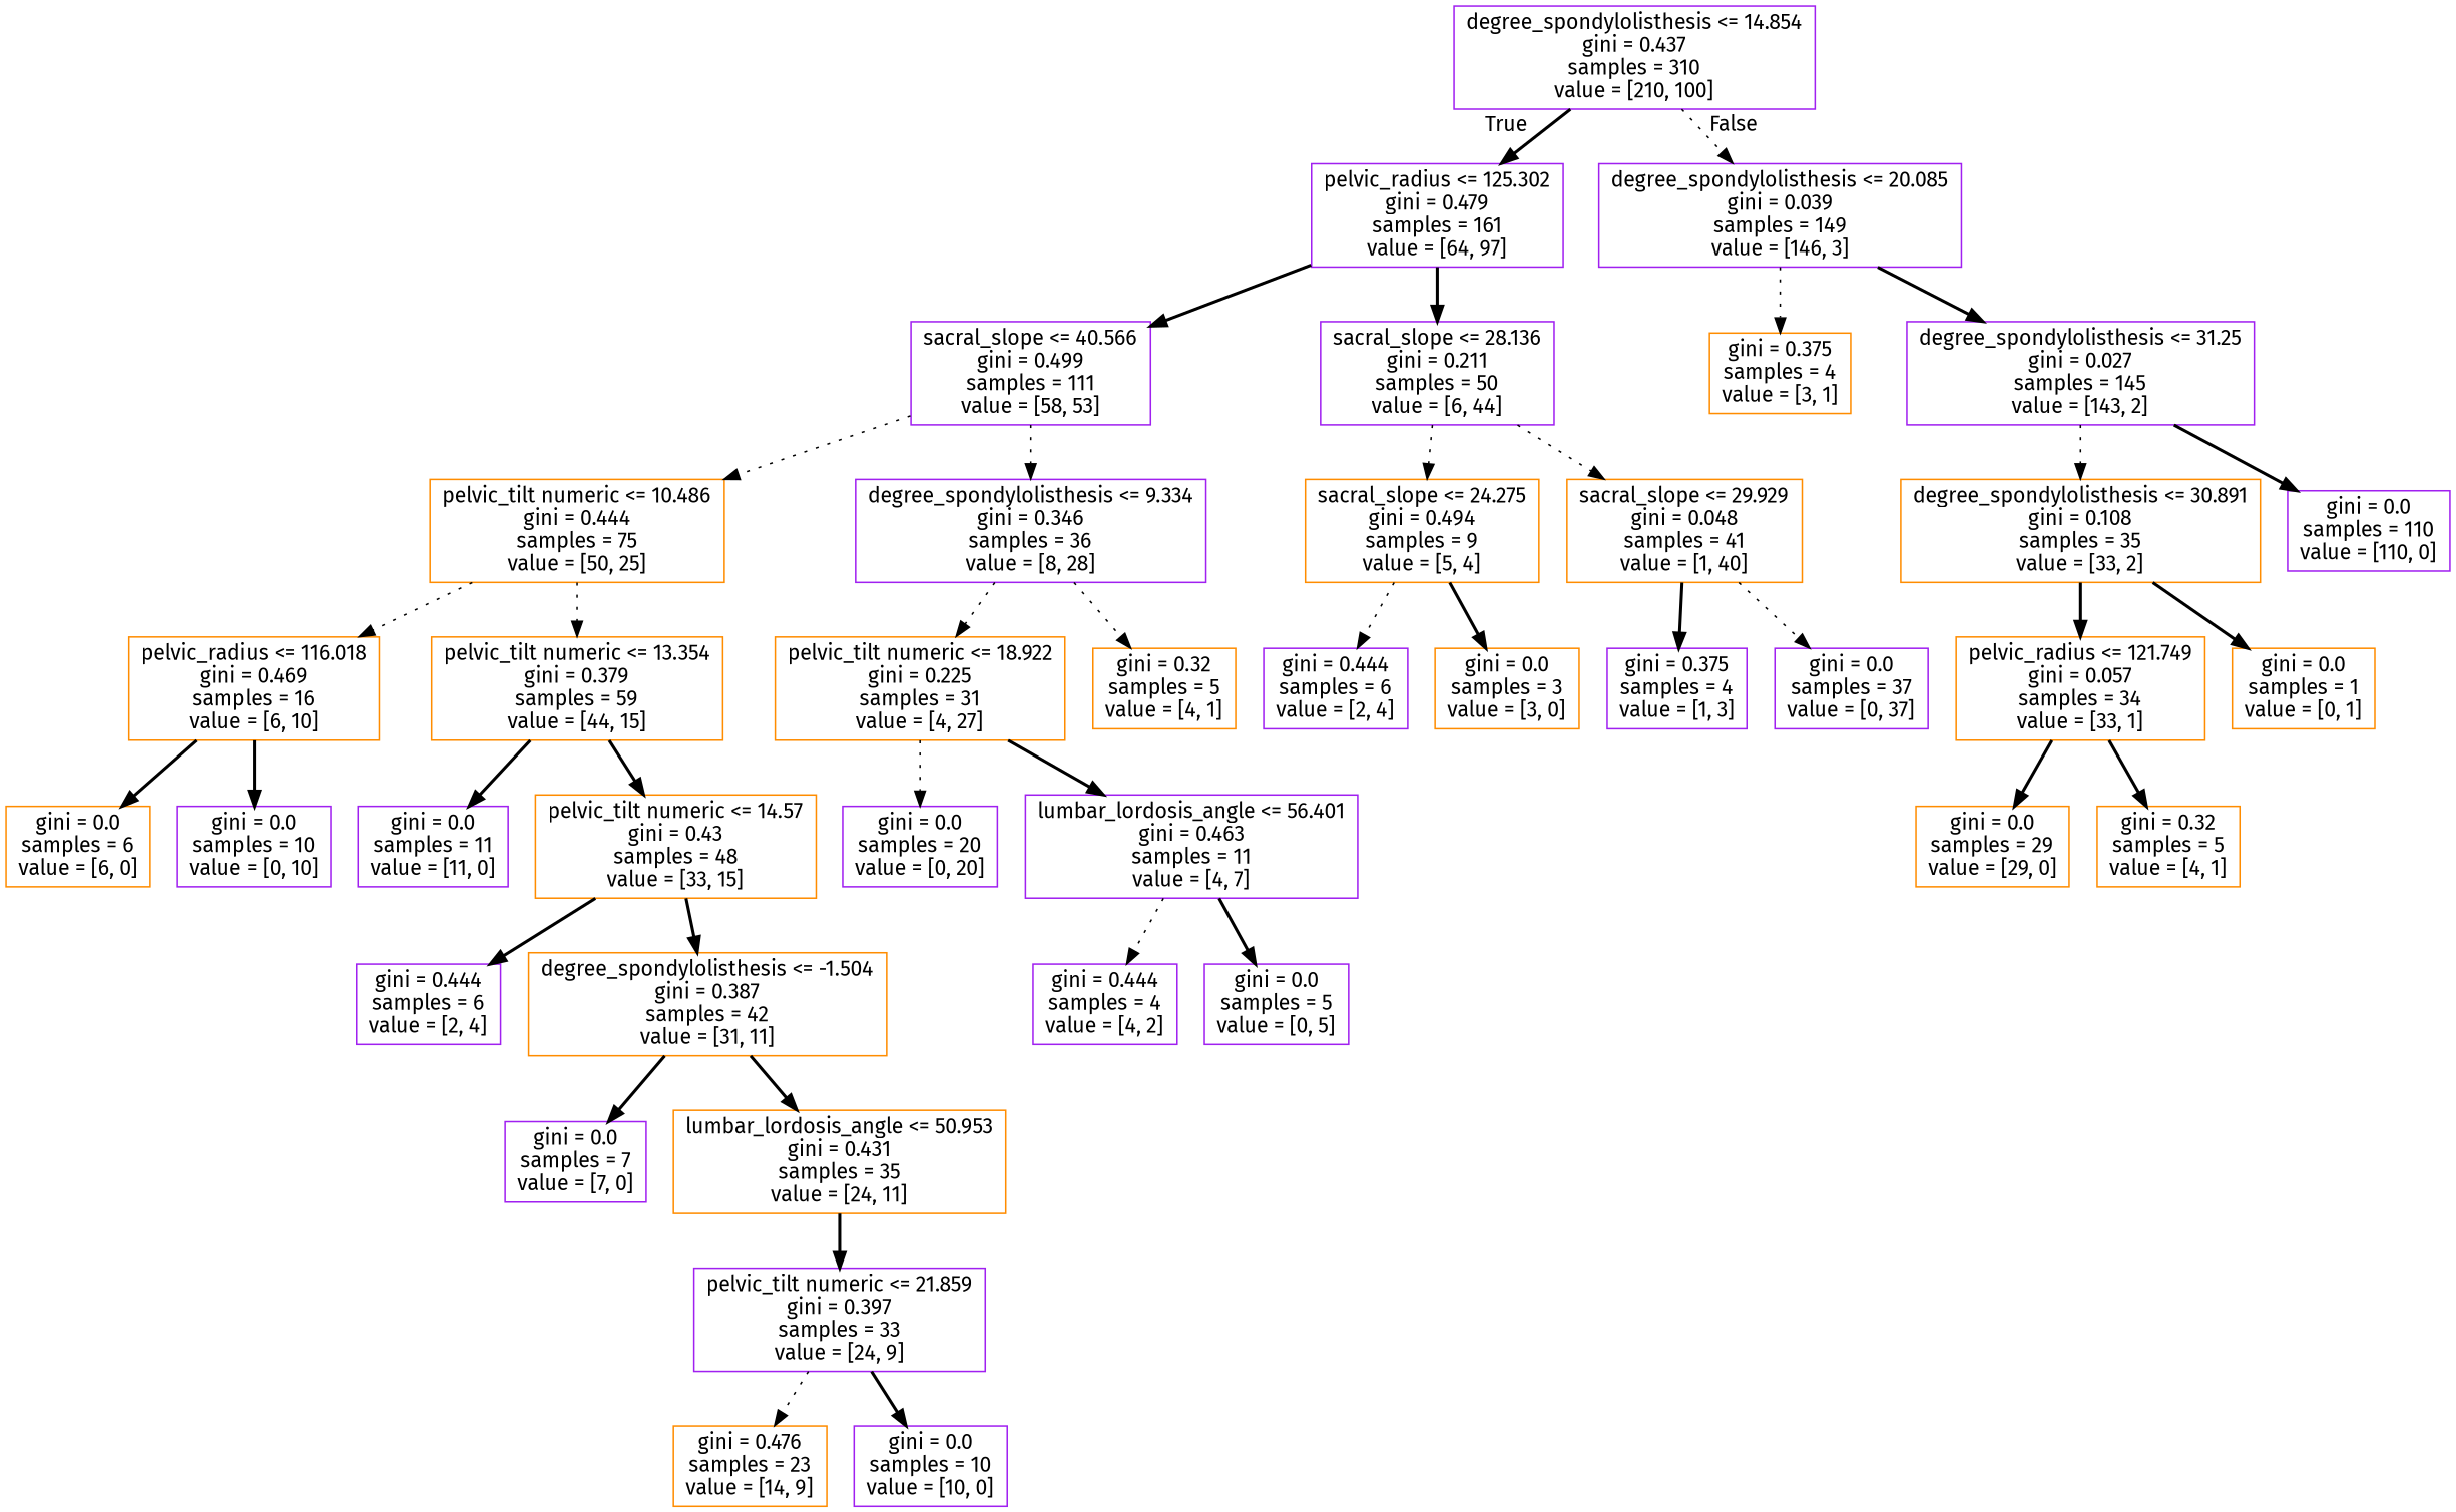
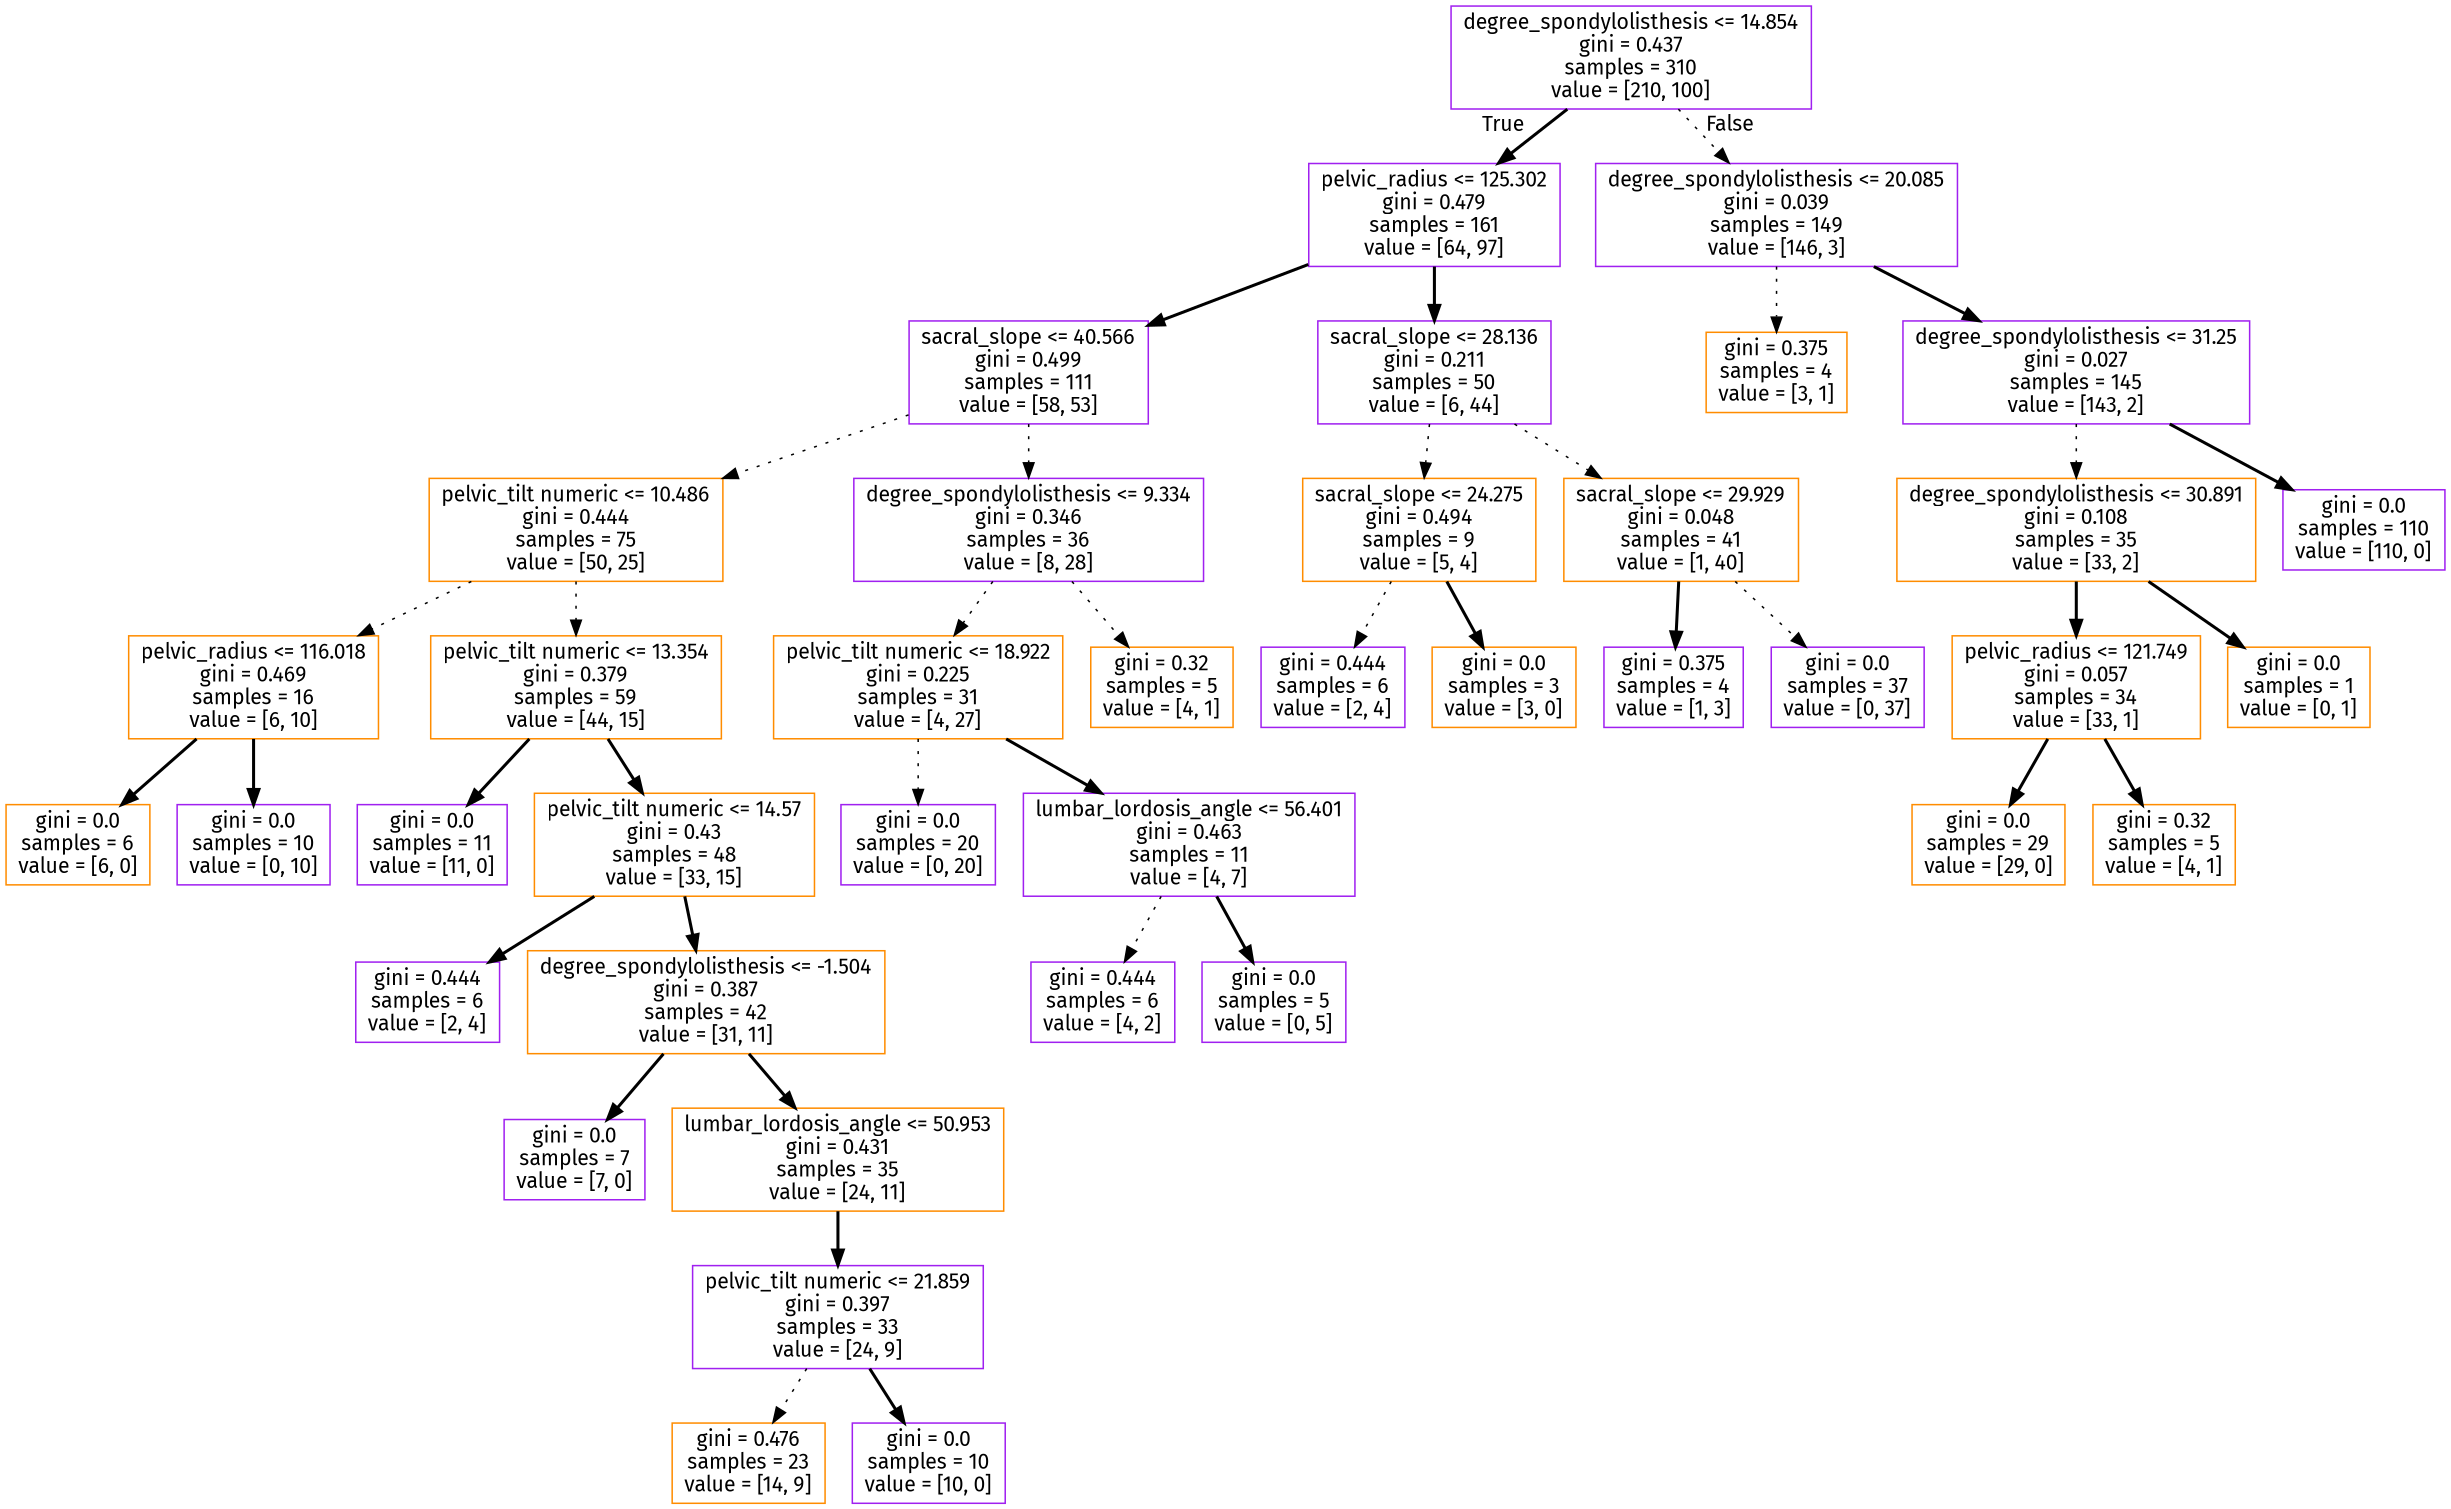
  digraph {
    fontname="Fira Sans"
    node [color=purple fontname="Fira Sans" shape=box]
    edge [fontname="Fira Sans" style=bold]
    n1 [label="degree_spondylolisthesis <= 14.854\ngini = 0.437\nsamples = 310\nvalue = [210, 100]"]
    n2 [label="pelvic_radius <= 125.302\ngini = 0.479\nsamples = 161\nvalue = [64, 97]"]
    n3 [label="degree_spondylolisthesis <= 20.085\ngini = 0.039\nsamples = 149\nvalue = [146, 3]"]
    n4 [label="sacral_slope <= 40.566\ngini = 0.499\nsamples = 111\nvalue = [58, 53]"]
    n5 [label="sacral_slope <= 28.136\ngini = 0.211\nsamples = 50\nvalue = [6, 44]"]
    n6 [color=darkorange label="gini = 0.375\nsamples = 4\nvalue = [3, 1]"]
    n7 [label="degree_spondylolisthesis <= 31.25\ngini = 0.027\nsamples = 145\nvalue = [143, 2]"]
    n8 [color=darkorange label="pelvic_tilt numeric <= 10.486\ngini = 0.444\nsamples = 75\nvalue = [50, 25]"]
    n9 [label="degree_spondylolisthesis <= 9.334\ngini = 0.346\nsamples = 36\nvalue = [8, 28]"]
    n10 [color=darkorange label="sacral_slope <= 24.275\ngini = 0.494\nsamples = 9\nvalue = [5, 4]"]
    n11 [color=darkorange label="sacral_slope <= 29.929\ngini = 0.048\nsamples = 41\nvalue = [1, 40]"]
    n12 [color=darkorange label="pelvic_radius <= 116.018\ngini = 0.469\nsamples = 16\nvalue = [6, 10]"]
    n13 [color=darkorange label="pelvic_tilt numeric <= 13.354\ngini = 0.379\nsamples = 59\nvalue = [44, 15]"]
    n14 [color=darkorange label="pelvic_tilt numeric <= 18.922\ngini = 0.225\nsamples = 31\nvalue = [4, 27]"]
    n15 [color=darkorange label="gini = 0.32\nsamples = 5\nvalue = [4, 1]"]
    n16 [color=darkorange label="gini = 0.0\nsamples = 6\nvalue = [6, 0]"]
    n17 [label="gini = 0.0\nsamples = 10\nvalue = [0, 10]"]
    n18 [label="gini = 0.0\nsamples = 11\nvalue = [11, 0]"]
    n19 [color=darkorange label="pelvic_tilt numeric <= 14.57\ngini = 0.43\nsamples = 48\nvalue = [33, 15]"]
    n20 [label="gini = 0.444\nsamples = 6\nvalue = [2, 4]"]
    n21 [color=darkorange label="degree_spondylolisthesis <= -1.504\ngini = 0.387\nsamples = 42\nvalue = [31, 11]"]
    n22 [label="gini = 0.0\nsamples = 7\nvalue = [7, 0]"]
    n23 [color=darkorange label="lumbar_lordosis_angle <= 50.953\ngini = 0.431\nsamples = 35\nvalue = [24, 11]"]
    n24 [label="pelvic_tilt numeric <= 21.859\ngini = 0.397\nsamples = 33\nvalue = [24, 9]"]
    n25 [color=darkorange label="gini = 0.476\nsamples = 23\nvalue = [14, 9]"]
    n26 [label="gini = 0.0\nsamples = 10\nvalue = [10, 0]"]
    n27 [label="gini = 0.0\nsamples = 20\nvalue = [0, 20]"]
    n28 [label="lumbar_lordosis_angle <= 56.401\ngini = 0.463\nsamples = 11\nvalue = [4, 7]"]
-   n29 [label="gini = 0.444\nsamples = 4\nvalue = [4, 2]"]
+   n29 [label="gini = 0.444\nsamples = 6\nvalue = [4, 2]"]
    n30 [label="gini = 0.0\nsamples = 5\nvalue = [0, 5]"]
    n31 [label="gini = 0.444\nsamples = 6\nvalue = [2, 4]"]
    n32 [color=darkorange label="gini = 0.0\nsamples = 3\nvalue = [3, 0]"]
    n33 [label="gini = 0.375\nsamples = 4\nvalue = [1, 3]"]
    n34 [label="gini = 0.0\nsamples = 37\nvalue = [0, 37]"]
    n35 [color=darkorange label="degree_spondylolisthesis <= 30.891\ngini = 0.108\nsamples = 35\nvalue = [33, 2]"]
    n36 [label="gini = 0.0\nsamples = 110\nvalue = [110, 0]"]
    n37 [color=darkorange label="pelvic_radius <= 121.749\ngini = 0.057\nsamples = 34\nvalue = [33, 1]"]
    n38 [color=darkorange label="gini = 0.0\nsamples = 1\nvalue = [0, 1]"]
    n39 [color=darkorange label="gini = 0.0\nsamples = 29\nvalue = [29, 0]"]
    n40 [color=darkorange label="gini = 0.32\nsamples = 5\nvalue = [4, 1]"]
    n1 -> n2 [headlabel=True labelangle=45 labeldistance=2.5]
    n1 -> n3 [headlabel=False labelangle=-45 labeldistance=2.5 style=dotted]
    n2 -> n4
    n2 -> n5
    n3 -> n6 [style=dotted]
    n3 -> n7
    n4 -> n8 [style=dotted]
    n4 -> n9 [style=dotted]
    n5 -> n10 [style=dotted]
    n5 -> n11 [style=dotted]
    n7 -> n35 [style=dotted]
    n7 -> n36
    n8 -> n12 [style=dotted]
    n8 -> n13 [style=dotted]
    n9 -> n14 [style=dotted]
    n9 -> n15 [style=dotted]
    n10 -> n31 [style=dotted]
    n10 -> n32
    n11 -> n33
    n11 -> n34 [style=dotted]
    n12 -> n16
    n12 -> n17
    n13 -> n18
    n13 -> n19
    n14 -> n27 [style=dotted]
    n14 -> n28
    n19 -> n20
    n19 -> n21
    n21 -> n22
    n21 -> n23
    n23 -> n24
    n24 -> n25 [style=dotted]
    n24 -> n26
    n28 -> n29 [style=dotted]
    n28 -> n30
    n35 -> n37
    n35 -> n38
    n37 -> n39
    n37 -> n40
  }
